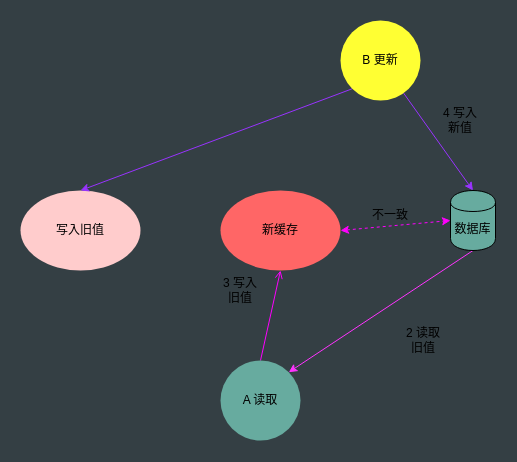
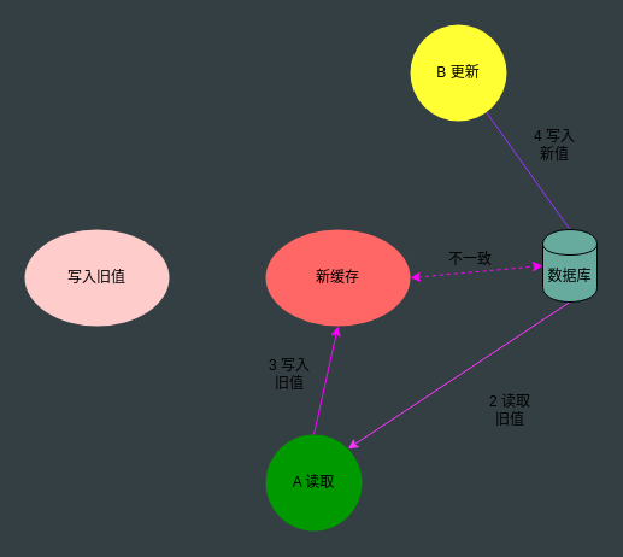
  <mxCell id="0" />
  <mxCell id="1" parent="0" />
  <mxCell id="2" value="写入旧值" style="ellipse;whiteSpace=wrap;html=1;strokeColor=none;fillColor=#FFCCCC;" parent="1" vertex="1"><mxGeometry x="20" y="190" width="120" height="80" as="geometry" /></mxCell>
- <mxCell id="3" style="edgeStyle=none;rounded=0;orthogonalLoop=1;jettySize=auto;html=1;entryX=0.5;entryY=0;entryDx=0;entryDy=0;strokeColor=#9933FF;" parent="1" source="5" target="9" edge="1"><mxGeometry relative="1" as="geometry" /></mxCell>
- <mxCell id="4" style="edgeStyle=none;rounded=0;orthogonalLoop=1;jettySize=auto;html=1;exitX=0;exitY=1;exitDx=0;exitDy=0;entryX=0.5;entryY=0;entryDx=0;entryDy=0;strokeColor=#9933FF;" parent="1" source="5" target="2" edge="1"><mxGeometry relative="1" as="geometry" /></mxCell>
+ <mxCell id="3" style="edgeStyle=none;rounded=0;orthogonalLoop=1;jettySize=auto;html=1;entryX=0.5;entryY=0;entryDx=0;entryDy=0;strokeColor=#9933FF;endArrow=none;" parent="1" source="5" target="9" edge="1"><mxGeometry relative="1" as="geometry" /></mxCell>
  <mxCell id="5" value="B 更新" style="ellipse;whiteSpace=wrap;html=1;aspect=fixed;strokeColor=none;fillColor=#FFFF33;" parent="1" vertex="1"><mxGeometry x="340" y="20" width="80" height="80" as="geometry" /></mxCell>
- <mxCell id="6" style="edgeStyle=none;rounded=0;orthogonalLoop=1;jettySize=auto;html=1;exitX=0.5;exitY=0;exitDx=0;exitDy=0;entryX=0.5;entryY=1;entryDx=0;entryDy=0;strokeColor=#FF00FF;endArrow=open;" parent="1" source="7" target="10" edge="1"><mxGeometry relative="1" as="geometry" /></mxCell>
- <mxCell id="7" value="A 读取&lt;br&gt;" style="ellipse;whiteSpace=wrap;html=1;aspect=fixed;fillColor=#67ab9f;strokeColor=none;" parent="1" vertex="1"><mxGeometry x="220" y="360" width="80" height="80" as="geometry" /></mxCell>
+ <mxCell id="6" style="edgeStyle=none;rounded=0;orthogonalLoop=1;jettySize=auto;html=1;exitX=0.5;exitY=0;exitDx=0;exitDy=0;entryX=0.5;entryY=1;entryDx=0;entryDy=0;strokeColor=#FF00FF;" parent="1" source="7" target="10" edge="1"><mxGeometry relative="1" as="geometry" /></mxCell>
+ <mxCell id="7" value="A 读取&lt;br&gt;" style="ellipse;whiteSpace=wrap;html=1;aspect=fixed;fillColor=#009900;strokeColor=none;" parent="1" vertex="1"><mxGeometry x="220" y="360" width="80" height="80" as="geometry" /></mxCell>
  <mxCell id="8" style="edgeStyle=none;rounded=0;orthogonalLoop=1;jettySize=auto;html=1;exitX=0.5;exitY=1;exitDx=0;exitDy=0;strokeColor=#FF33FF;entryX=1;entryY=0;entryDx=0;entryDy=0;" parent="1" source="9" target="7" edge="1"><mxGeometry relative="1" as="geometry"><mxPoint x="300" y="376" as="targetPoint" /></mxGeometry></mxCell>
  <mxCell id="9" value="数据库" style="shape=cylinder;whiteSpace=wrap;html=1;boundedLbl=1;backgroundOutline=1;fillColor=#67AB9F;" parent="1" vertex="1"><mxGeometry x="450" y="190" width="45" height="60" as="geometry" /></mxCell>
  <mxCell id="10" value="新缓存" style="ellipse;whiteSpace=wrap;html=1;strokeColor=none;fillColor=#FF6666;" parent="1" vertex="1"><mxGeometry x="220" y="190" width="120" height="80" as="geometry" /></mxCell>
  <mxCell id="11" value="2 读取旧值" style="text;html=1;strokeColor=none;fillColor=none;align=center;verticalAlign=middle;whiteSpace=wrap;rounded=0;" parent="1" vertex="1"><mxGeometry x="403" y="330" width="40" height="20" as="geometry" /></mxCell>
  <mxCell id="12" value="4 写入新值" style="text;html=1;strokeColor=none;fillColor=none;align=center;verticalAlign=middle;whiteSpace=wrap;rounded=0;" parent="1" vertex="1"><mxGeometry x="440" y="110" width="40" height="20" as="geometry" /></mxCell>
- <mxCell id="13" value="3 写入旧值" style="text;html=1;strokeColor=none;fillColor=none;align=center;verticalAlign=middle;whiteSpace=wrap;rounded=0;" parent="1" vertex="1"><mxGeometry x="220" y="280" width="40" height="20" as="geometry" /></mxCell>
+ <mxCell id="13" value="3 写入旧值" style="text;html=1;strokeColor=none;fillColor=none;align=center;verticalAlign=middle;whiteSpace=wrap;rounded=0;" parent="1" vertex="1"><mxGeometry x="220" y="300" width="40" height="20" as="geometry" /></mxCell>
  <mxCell id="14" value="" style="endArrow=classic;startArrow=classic;html=1;entryX=0;entryY=0.5;entryDx=0;entryDy=0;exitX=1;exitY=0.5;exitDx=0;exitDy=0;dashed=1;strokeColor=#FF00FF;" parent="1" source="10" target="9" edge="1"><mxGeometry width="50" height="50" relative="1" as="geometry"><mxPoint x="20" y="500" as="sourcePoint" /><mxPoint x="70" y="450" as="targetPoint" /></mxGeometry></mxCell>
  <mxCell id="15" value="不一致" style="text;html=1;strokeColor=none;fillColor=none;align=center;verticalAlign=middle;whiteSpace=wrap;rounded=0;" parent="1" vertex="1"><mxGeometry x="370" y="205" width="40" height="20" as="geometry" /></mxCell>
